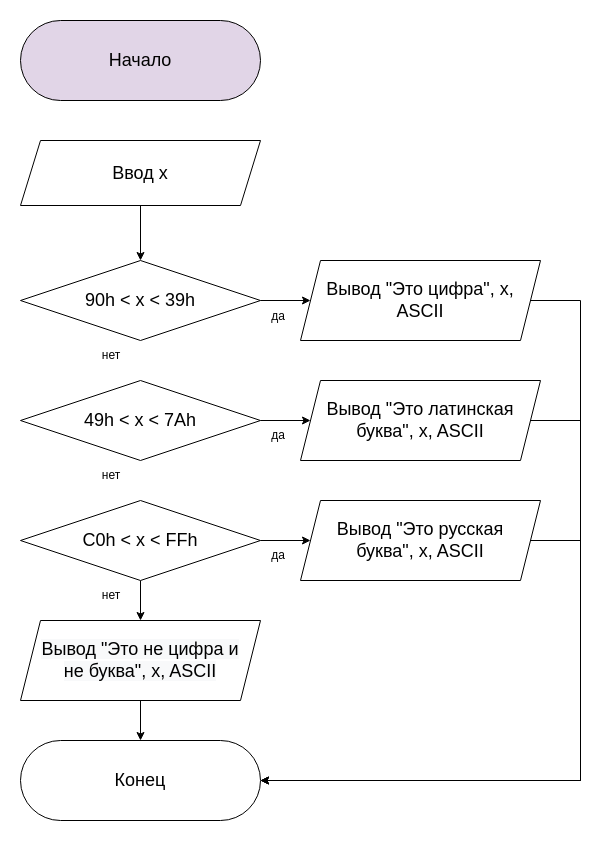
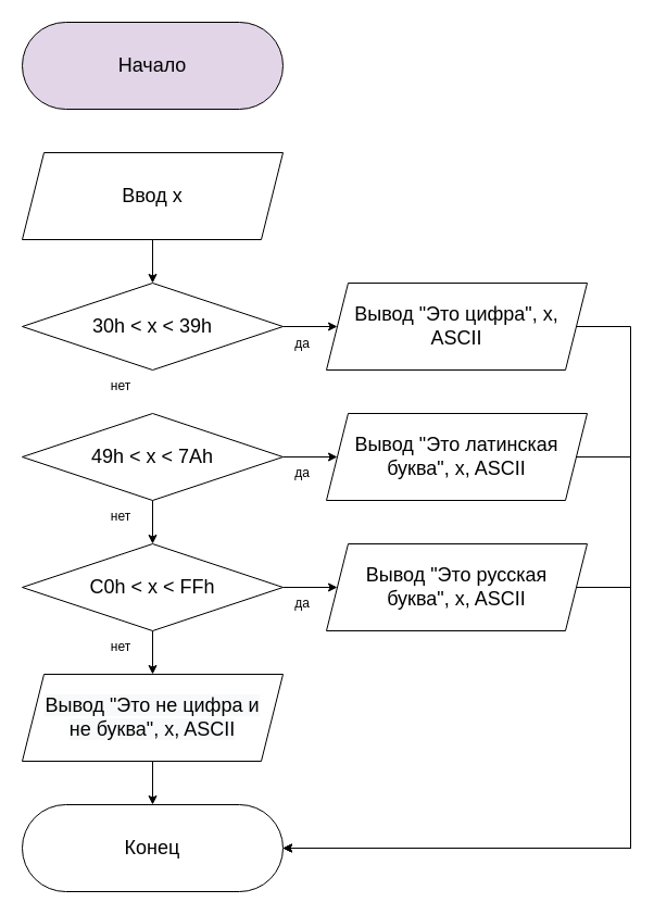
  <mxCell id="0" />
  <mxCell id="1" parent="0" />
  <mxCell id="2" value="&lt;font style=&quot;font-size: 18px&quot;&gt;Начало&lt;/font&gt;" style="rounded=1;whiteSpace=wrap;html=1;arcSize=50;fontSize=18;fillColor=#e1d5e7;" parent="1" vertex="1"><mxGeometry x="20" y="20" width="240" height="80" as="geometry" /></mxCell>
  <mxCell id="3" style="edgeStyle=orthogonalEdgeStyle;rounded=0;orthogonalLoop=1;jettySize=auto;html=1;exitX=0.5;exitY=1;exitDx=0;exitDy=0;entryX=0.5;entryY=0;entryDx=0;entryDy=0;fontSize=18;" parent="1" source="4" target="6" edge="1"><mxGeometry relative="1" as="geometry" /></mxCell>
- <mxCell id="4" value="Ввод x" style="shape=parallelogram;perimeter=parallelogramPerimeter;whiteSpace=wrap;html=1;fixedSize=1;fontSize=18;" parent="1" vertex="1"><mxGeometry x="20" y="140" width="240" height="65" as="geometry" /></mxCell>
+ <mxCell id="4" value="Ввод x" style="shape=parallelogram;perimeter=parallelogramPerimeter;whiteSpace=wrap;html=1;fixedSize=1;fontSize=18;" parent="1" vertex="1"><mxGeometry x="20" y="140" width="240" height="80" as="geometry" /></mxCell>
  <mxCell id="5" style="edgeStyle=orthogonalEdgeStyle;rounded=0;orthogonalLoop=1;jettySize=auto;html=1;exitX=1;exitY=0.5;exitDx=0;exitDy=0;entryX=0;entryY=0.5;entryDx=0;entryDy=0;fontSize=18;" parent="1" source="6" target="17" edge="1"><mxGeometry relative="1" as="geometry" /></mxCell>
- <mxCell id="6" value="90h &amp;lt; x &amp;lt; 39h" style="rhombus;whiteSpace=wrap;html=1;fontSize=18;" parent="1" vertex="1"><mxGeometry x="20" y="260" width="240" height="80" as="geometry" /></mxCell>
+ <mxCell id="6" value="30h &amp;lt; x &amp;lt; 39h" style="rhombus;whiteSpace=wrap;html=1;fontSize=18;" parent="1" vertex="1"><mxGeometry x="20" y="260" width="240" height="80" as="geometry" /></mxCell>
+ <mxCell id="7" style="edgeStyle=orthogonalEdgeStyle;rounded=0;orthogonalLoop=1;jettySize=auto;html=1;exitX=0.5;exitY=1;exitDx=0;exitDy=0;entryX=0.5;entryY=0;entryDx=0;entryDy=0;fontSize=18;" parent="1" source="9" target="12" edge="1"><mxGeometry relative="1" as="geometry" /></mxCell>
  <mxCell id="8" style="edgeStyle=orthogonalEdgeStyle;rounded=0;orthogonalLoop=1;jettySize=auto;html=1;exitX=1;exitY=0.5;exitDx=0;exitDy=0;entryX=0;entryY=0.5;entryDx=0;entryDy=0;fontSize=18;" parent="1" source="9" target="21" edge="1"><mxGeometry relative="1" as="geometry" /></mxCell>
  <mxCell id="9" value="&lt;span style=&quot;font-size: 18px;&quot;&gt;49h &amp;lt; x &amp;lt; 7Ah&lt;/span&gt;" style="rhombus;whiteSpace=wrap;html=1;fontSize=18;" parent="1" vertex="1"><mxGeometry x="20" y="380" width="240" height="80" as="geometry" /></mxCell>
  <mxCell id="10" style="edgeStyle=orthogonalEdgeStyle;rounded=0;orthogonalLoop=1;jettySize=auto;html=1;exitX=0.5;exitY=1;exitDx=0;exitDy=0;entryX=0.5;entryY=0;entryDx=0;entryDy=0;fontSize=18;" parent="1" source="12" target="14" edge="1"><mxGeometry relative="1" as="geometry" /></mxCell>
  <mxCell id="11" style="edgeStyle=orthogonalEdgeStyle;rounded=0;orthogonalLoop=1;jettySize=auto;html=1;exitX=1;exitY=0.5;exitDx=0;exitDy=0;fontSize=18;" parent="1" source="12" target="19" edge="1"><mxGeometry relative="1" as="geometry" /></mxCell>
  <mxCell id="12" value="C0h &amp;lt; x &amp;lt; FFh" style="rhombus;whiteSpace=wrap;html=1;fontSize=18;" parent="1" vertex="1"><mxGeometry x="20" y="500" width="240" height="80" as="geometry" /></mxCell>
  <mxCell id="13" style="edgeStyle=orthogonalEdgeStyle;rounded=0;orthogonalLoop=1;jettySize=auto;html=1;exitX=0.5;exitY=1;exitDx=0;exitDy=0;entryX=0.5;entryY=0;entryDx=0;entryDy=0;fontSize=18;" parent="1" source="14" target="15" edge="1"><mxGeometry relative="1" as="geometry" /></mxCell>
  <mxCell id="14" value="&lt;span style=&quot;font-family: &amp;#34;helvetica&amp;#34; ; font-size: 18px ; font-style: normal ; font-weight: 400 ; letter-spacing: normal ; text-align: center ; text-indent: 0px ; text-transform: none ; word-spacing: 0px ; background-color: rgb(248 , 249 , 250) ; display: inline ; float: none&quot;&gt;Вывод &quot;Это не цифра и&lt;br&gt;не буква&quot;, x, ASCII&lt;/span&gt;" style="shape=parallelogram;perimeter=parallelogramPerimeter;whiteSpace=wrap;html=1;fixedSize=1;fontSize=18;" parent="1" vertex="1"><mxGeometry x="20" y="620" width="240" height="80" as="geometry" /></mxCell>
  <mxCell id="15" value="Конец" style="rounded=1;whiteSpace=wrap;html=1;arcSize=50;fontSize=18;" parent="1" vertex="1"><mxGeometry x="20" y="740" width="240" height="80" as="geometry" /></mxCell>
  <mxCell id="16" style="edgeStyle=orthogonalEdgeStyle;rounded=0;orthogonalLoop=1;jettySize=auto;html=1;exitX=1;exitY=0.5;exitDx=0;exitDy=0;entryX=1;entryY=0.5;entryDx=0;entryDy=0;fontSize=18;" parent="1" source="17" target="15" edge="1"><mxGeometry relative="1" as="geometry"><Array as="points"><mxPoint x="580" y="300" /><mxPoint x="580" y="780" /></Array></mxGeometry></mxCell>
  <mxCell id="17" value="Вывод &quot;Это цифра&quot;, x, ASCII" style="shape=parallelogram;perimeter=parallelogramPerimeter;whiteSpace=wrap;html=1;fixedSize=1;fontSize=18;" parent="1" vertex="1"><mxGeometry x="300" y="260" width="240" height="80" as="geometry" /></mxCell>
  <mxCell id="18" style="edgeStyle=orthogonalEdgeStyle;rounded=0;orthogonalLoop=1;jettySize=auto;html=1;exitX=1;exitY=0.5;exitDx=0;exitDy=0;fontSize=18;" parent="1" source="19" edge="1"><mxGeometry relative="1" as="geometry"><mxPoint x="260" y="780" as="targetPoint" /><Array as="points"><mxPoint x="580" y="540" /><mxPoint x="580" y="780" /></Array></mxGeometry></mxCell>
  <mxCell id="19" value="Вывод &quot;Это русская&lt;br&gt;буква&quot;, x, ASCII" style="shape=parallelogram;perimeter=parallelogramPerimeter;whiteSpace=wrap;html=1;fixedSize=1;fontSize=18;" parent="1" vertex="1"><mxGeometry x="300" y="500" width="240" height="80" as="geometry" /></mxCell>
  <mxCell id="20" style="edgeStyle=orthogonalEdgeStyle;rounded=0;orthogonalLoop=1;jettySize=auto;html=1;exitX=1;exitY=0.5;exitDx=0;exitDy=0;entryX=1;entryY=0.5;entryDx=0;entryDy=0;fontSize=18;" parent="1" source="21" target="15" edge="1"><mxGeometry relative="1" as="geometry"><Array as="points"><mxPoint x="580" y="420" /><mxPoint x="580" y="780" /></Array></mxGeometry></mxCell>
  <mxCell id="21" value="&lt;span style=&quot;font-size: 18px;&quot;&gt;Вывод &quot;Это латинская буква&quot;, x, ASCII&lt;/span&gt;" style="shape=parallelogram;perimeter=parallelogramPerimeter;whiteSpace=wrap;html=1;fixedSize=1;fontSize=18;" parent="1" vertex="1"><mxGeometry x="300" y="380" width="240" height="80" as="geometry" /></mxCell>
  <mxCell id="22" value="да" style="text;html=1;strokeColor=none;fillColor=none;align=center;verticalAlign=middle;whiteSpace=wrap;rounded=0;" vertex="1" parent="1"><mxGeometry x="248" y="301" width="60" height="30" as="geometry" /></mxCell>
  <mxCell id="23" value="да" style="text;html=1;strokeColor=none;fillColor=none;align=center;verticalAlign=middle;whiteSpace=wrap;rounded=0;" vertex="1" parent="1"><mxGeometry x="248" y="420" width="60" height="30" as="geometry" /></mxCell>
  <mxCell id="24" value="да" style="text;html=1;strokeColor=none;fillColor=none;align=center;verticalAlign=middle;whiteSpace=wrap;rounded=0;" vertex="1" parent="1"><mxGeometry x="248" y="540" width="60" height="30" as="geometry" /></mxCell>
  <mxCell id="25" value="нет" style="text;html=1;strokeColor=none;fillColor=none;align=center;verticalAlign=middle;whiteSpace=wrap;rounded=0;" vertex="1" parent="1"><mxGeometry x="81" y="340" width="60" height="30" as="geometry" /></mxCell>
  <mxCell id="26" value="нет" style="text;html=1;strokeColor=none;fillColor=none;align=center;verticalAlign=middle;whiteSpace=wrap;rounded=0;" vertex="1" parent="1"><mxGeometry x="81" y="460" width="60" height="30" as="geometry" /></mxCell>
  <mxCell id="27" value="нет" style="text;html=1;strokeColor=none;fillColor=none;align=center;verticalAlign=middle;whiteSpace=wrap;rounded=0;" vertex="1" parent="1"><mxGeometry x="81" y="580" width="60" height="30" as="geometry" /></mxCell>
